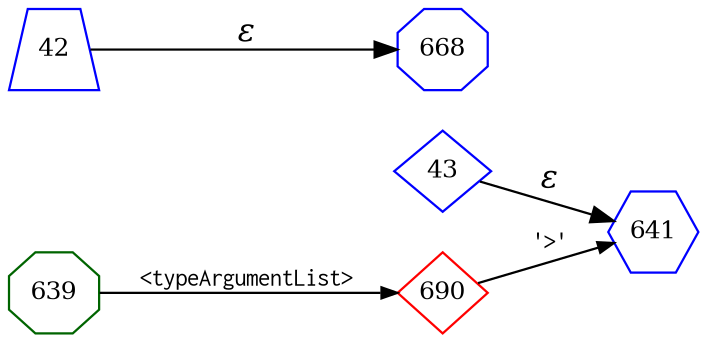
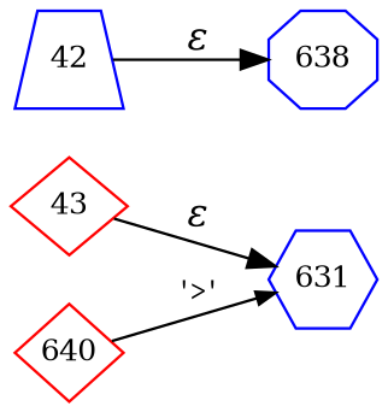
  digraph {
    rankdir=LR
    node [color=blue fixedsize=true fontsize=11 shape=diamond peripheries=1]
    edge [fontname="Times-Italic"]
-   n1 [label=43 width=.6 peripheries=""]
-   n2 [label=641 shape=hexagon width=.55]
-   n3 [color=red label=690 width=.55]
+   n1 [color=red label=43 width=.6 peripheries=""]
+   n2 [label=631 shape=hexagon width=.55]
+   n3 [color=red label=640 width=.55]
    n4 [label=42 shape=trapezium width=.55]
-   n5 [label=668 shape=octagon width=.55]
-   n6 [color=darkgreen label=639 shape=octagon width=.55]
+   n5 [label=638 shape=octagon width=.55]
    n1 -> n2 [label="&epsilon;"]
    n3 -> n2 [arrowhead=normal arrowsize=.7 fontname=Courier fontsize=11 label="'>'"]
    n4 -> n5 [label="&epsilon;"]
-   n6 -> n3 [arrowhead=normal arrowsize=.7 fontname=Courier fontsize=11 label="<typeArgumentList>"]
  }
